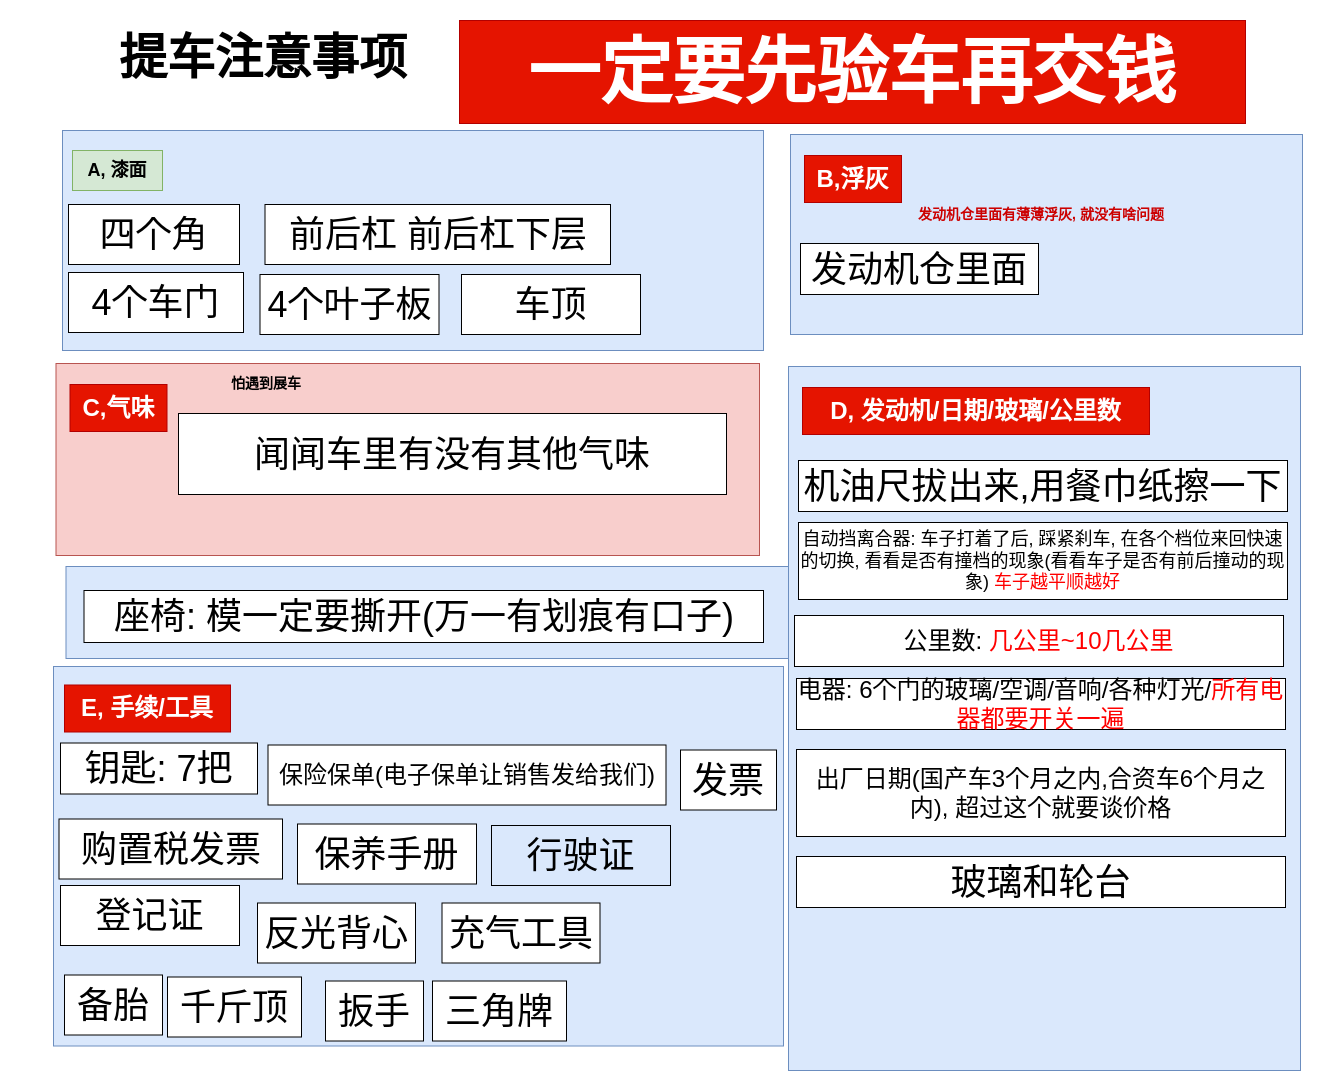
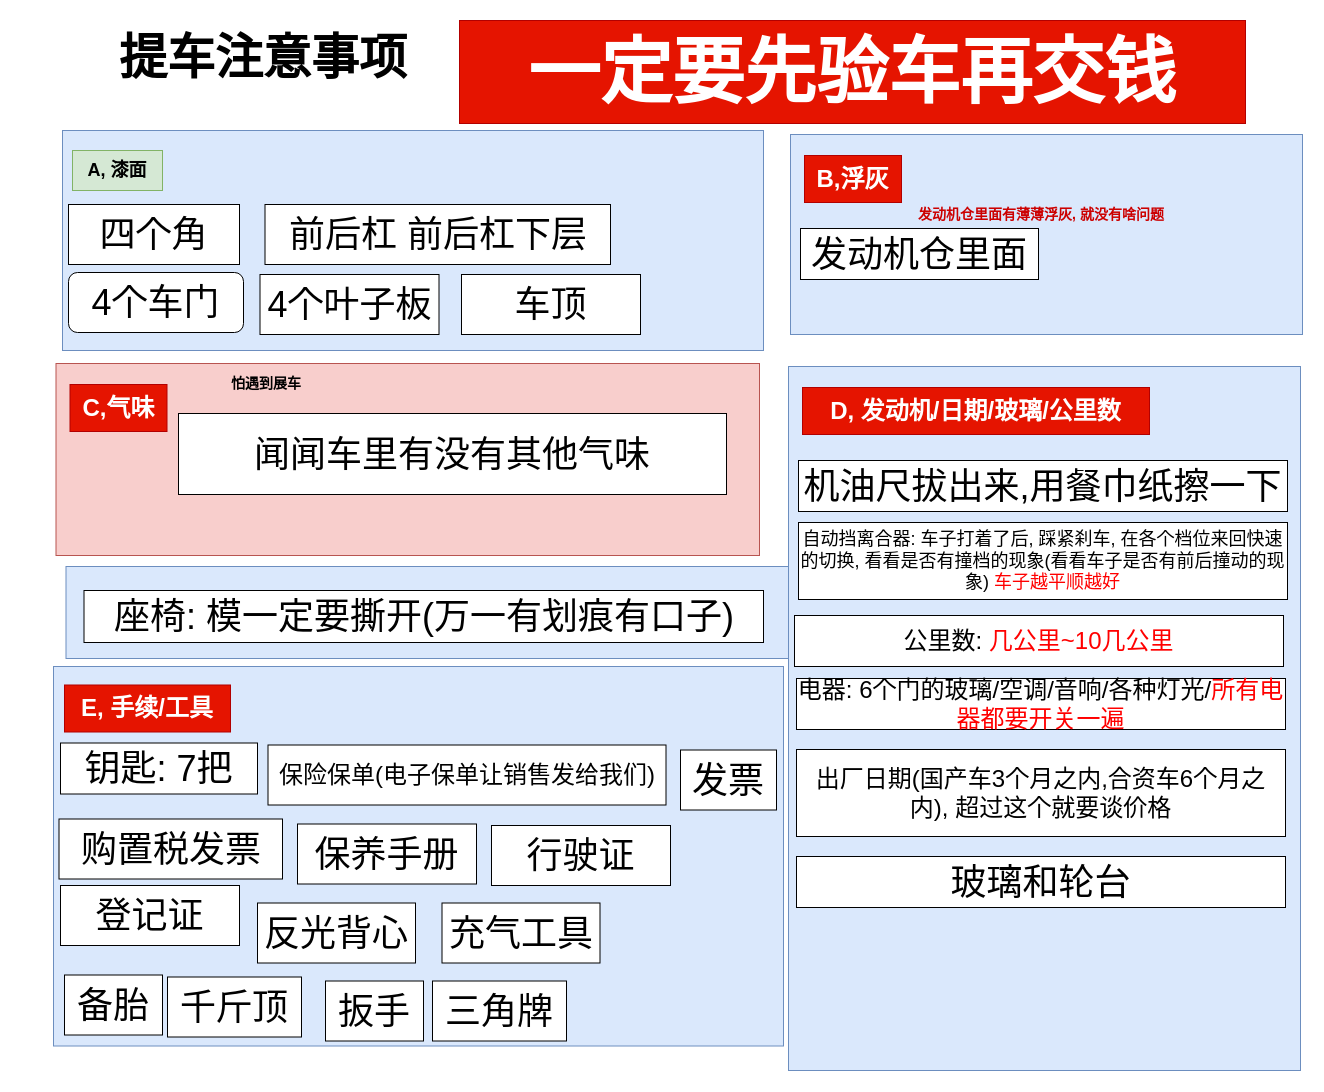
  <mxCell id="0" />
  <mxCell id="1" parent="0" />
  <mxCell id="2" value="" style="rounded=0;whiteSpace=wrap;html=1;fillColor=#dae8fc;strokeColor=#6c8ebf;" vertex="1" parent="1"><mxGeometry x="65.5" y="566" width="724.5" height="92" as="geometry" /></mxCell>
  <mxCell id="3" value="&lt;b&gt;&lt;font style=&quot;font-size: 48px&quot;&gt;提车注意事项&lt;/font&gt;&lt;/b&gt;" style="text;html=1;align=center;verticalAlign=middle;whiteSpace=wrap;rounded=0;" parent="1" vertex="1"><mxGeometry x="20" y="36" width="486" height="41" as="geometry" /></mxCell>
  <mxCell id="4" value="" style="rounded=0;whiteSpace=wrap;html=1;fillColor=#dae8fc;strokeColor=#6c8ebf;" parent="1" vertex="1"><mxGeometry x="790" y="134" width="512" height="200" as="geometry" /></mxCell>
  <mxCell id="5" value="&lt;span style=&quot;font-size: 24px&quot;&gt;&lt;b&gt;B,浮灰&lt;/b&gt;&lt;/span&gt;" style="text;html=1;strokeColor=#B20000;fillColor=#e51400;align=center;verticalAlign=middle;whiteSpace=wrap;rounded=0;fontColor=#ffffff;" parent="1" vertex="1"><mxGeometry x="804" y="155" width="97" height="47" as="geometry" /></mxCell>
  <mxCell id="6" value="" style="rounded=0;whiteSpace=wrap;html=1;fillColor=#dae8fc;strokeColor=#6c8ebf;" parent="1" vertex="1"><mxGeometry x="62" y="130" width="701" height="220" as="geometry" /></mxCell>
  <mxCell id="7" value="&lt;span style=&quot;font-size: 18px&quot;&gt;&lt;b&gt;A, 漆面&lt;/b&gt;&lt;/span&gt;" style="text;html=1;strokeColor=#82b366;fillColor=#d5e8d4;align=center;verticalAlign=middle;whiteSpace=wrap;rounded=0;" parent="1" vertex="1"><mxGeometry x="72" y="150" width="90" height="40" as="geometry" /></mxCell>
  <mxCell id="8" value="&lt;font style=&quot;font-size: 36px&quot;&gt;四个角&lt;/font&gt;" style="rounded=0;whiteSpace=wrap;html=1;" parent="1" vertex="1"><mxGeometry x="68" y="204" width="171" height="60" as="geometry" /></mxCell>
  <mxCell id="9" value="&lt;span style=&quot;font-size: 36px&quot;&gt;前后杠 前后杠下层&lt;/span&gt;" style="rounded=0;whiteSpace=wrap;html=1;" parent="1" vertex="1"><mxGeometry x="264.5" y="204" width="345.5" height="60" as="geometry" /></mxCell>
  <mxCell id="10" value="&lt;span style=&quot;font-size: 36px&quot;&gt;4个叶子板&lt;/span&gt;" style="rounded=0;whiteSpace=wrap;html=1;" parent="1" vertex="1"><mxGeometry x="259.5" y="274" width="179" height="60" as="geometry" /></mxCell>
  <mxCell id="11" value="&lt;span style=&quot;font-size: 36px&quot;&gt;车顶&lt;/span&gt;" style="rounded=0;whiteSpace=wrap;html=1;" parent="1" vertex="1"><mxGeometry x="461" y="274" width="179" height="60" as="geometry" /></mxCell>
- <mxCell id="12" value="&lt;span style=&quot;font-size: 36px&quot;&gt;4个车门&lt;/span&gt;" style="rounded=0;whiteSpace=wrap;html=1;" parent="1" vertex="1"><mxGeometry x="68" y="272" width="175" height="60" as="geometry" /></mxCell>
+ <mxCell id="12" value="&lt;span style=&quot;font-size: 36px&quot;&gt;4个车门&lt;/span&gt;" style="whiteSpace=wrap;html=1;rounded=1;" parent="1" vertex="1"><mxGeometry x="68" y="272" width="175" height="60" as="geometry" /></mxCell>
  <mxCell id="13" value="" style="rounded=0;whiteSpace=wrap;html=1;fillColor=#f8cecc;strokeColor=#b85450;" parent="1" vertex="1"><mxGeometry x="55.5" y="363" width="703.5" height="192" as="geometry" /></mxCell>
  <mxCell id="14" value="&lt;b&gt;&lt;font style=&quot;font-size: 24px&quot;&gt;C,气味&lt;/font&gt;&lt;/b&gt;" style="text;html=1;strokeColor=#B20000;fillColor=#e51400;align=center;verticalAlign=middle;whiteSpace=wrap;rounded=0;fontColor=#ffffff;" parent="1" vertex="1"><mxGeometry x="69.5" y="384" width="97" height="47" as="geometry" /></mxCell>
  <mxCell id="15" value="&lt;span style=&quot;font-size: 36px&quot;&gt;闻闻车里有没有其他气味&lt;/span&gt;" style="rounded=0;whiteSpace=wrap;html=1;" parent="1" vertex="1"><mxGeometry x="178" y="413" width="548" height="81" as="geometry" /></mxCell>
- <mxCell id="16" value="&lt;span style=&quot;font-size: 36px&quot;&gt;发动机仓里面&lt;/span&gt;" style="rounded=0;whiteSpace=wrap;html=1;" vertex="1" parent="1"><mxGeometry x="800" y="243" width="238" height="51" as="geometry" /></mxCell>
+ <mxCell id="16" value="&lt;span style=&quot;font-size: 36px&quot;&gt;发动机仓里面&lt;/span&gt;" style="rounded=0;whiteSpace=wrap;html=1;" vertex="1" parent="1"><mxGeometry x="800" y="228" width="238" height="51" as="geometry" /></mxCell>
  <mxCell id="17" value="&lt;b&gt;&lt;font style=&quot;font-size: 14px&quot;&gt;怕遇到展车&lt;/font&gt;&lt;/b&gt;" style="text;html=1;strokeColor=none;fillColor=none;align=center;verticalAlign=middle;whiteSpace=wrap;rounded=0;" vertex="1" parent="1"><mxGeometry x="184" y="373" width="163.5" height="20" as="geometry" /></mxCell>
  <mxCell id="18" value="&lt;span style=&quot;font-size: 14px&quot;&gt;&lt;b&gt;&lt;font color=&quot;#cc0000&quot;&gt;发动机仓里面有薄薄浮灰, 就没有啥问题&lt;/font&gt;&lt;/b&gt;&lt;/span&gt;" style="text;html=1;strokeColor=none;fillColor=none;align=center;verticalAlign=middle;whiteSpace=wrap;rounded=0;" vertex="1" parent="1"><mxGeometry x="902.5" y="204" width="276" height="20" as="geometry" /></mxCell>
  <mxCell id="19" value="" style="rounded=0;whiteSpace=wrap;html=1;fillColor=#dae8fc;strokeColor=#6c8ebf;" vertex="1" parent="1"><mxGeometry x="788" y="366" width="512" height="704" as="geometry" /></mxCell>
  <mxCell id="20" value="&lt;span style=&quot;font-size: 24px&quot;&gt;&lt;b&gt;D, 发动机/日期/玻璃/公里数&lt;/b&gt;&lt;/span&gt;" style="text;html=1;strokeColor=#B20000;fillColor=#e51400;align=center;verticalAlign=middle;whiteSpace=wrap;rounded=0;fontColor=#ffffff;" vertex="1" parent="1"><mxGeometry x="802" y="387" width="347" height="47" as="geometry" /></mxCell>
  <mxCell id="21" value="&lt;span style=&quot;font-size: 36px&quot;&gt;机油尺拔出来,用餐巾纸擦一下&lt;/span&gt;" style="rounded=0;whiteSpace=wrap;html=1;" vertex="1" parent="1"><mxGeometry x="798" y="460" width="489" height="51" as="geometry" /></mxCell>
  <mxCell id="22" value="&lt;font style=&quot;font-size: 18px&quot;&gt;自动挡离合器: 车子打着了后, 踩紧刹车, 在各个档位来回快速的切换, 看看是否有撞档的现象(看看车子是否有前后撞动的现象) &lt;font color=&quot;#ff0000&quot;&gt;车子越平顺越好&lt;/font&gt;&lt;/font&gt;" style="rounded=0;whiteSpace=wrap;html=1;" vertex="1" parent="1"><mxGeometry x="798" y="522" width="489" height="77" as="geometry" /></mxCell>
  <mxCell id="23" value="&lt;font style=&quot;font-size: 24px&quot;&gt;公里数: &lt;font color=&quot;#ff0000&quot;&gt;几公里~10几公里&lt;/font&gt;&lt;/font&gt;" style="rounded=0;whiteSpace=wrap;html=1;" vertex="1" parent="1"><mxGeometry x="794" y="615" width="489" height="51" as="geometry" /></mxCell>
  <mxCell id="24" value="&lt;font style=&quot;font-size: 24px&quot;&gt;电器: 6个门的玻璃/空调/音响/各种灯光/&lt;font color=&quot;#ff0000&quot;&gt;所有电器都要开关一遍&lt;/font&gt;&lt;/font&gt;" style="rounded=0;whiteSpace=wrap;html=1;" vertex="1" parent="1"><mxGeometry x="796" y="678" width="489" height="51" as="geometry" /></mxCell>
  <mxCell id="25" value="&lt;font style=&quot;font-size: 24px&quot;&gt;出厂日期(国产车3个月之内,合资车6个月之内), 超过这个就要谈价格&lt;/font&gt;" style="rounded=0;whiteSpace=wrap;html=1;" vertex="1" parent="1"><mxGeometry x="796" y="749" width="489" height="87" as="geometry" /></mxCell>
  <mxCell id="26" value="&lt;span style=&quot;font-size: 36px&quot;&gt;玻璃和轮台&lt;/span&gt;" style="rounded=0;whiteSpace=wrap;html=1;" vertex="1" parent="1"><mxGeometry x="796" y="856" width="489" height="51" as="geometry" /></mxCell>
  <mxCell id="27" style="edgeStyle=orthogonalEdgeStyle;rounded=0;orthogonalLoop=1;jettySize=auto;html=1;exitX=0.5;exitY=1;exitDx=0;exitDy=0;" edge="1" parent="1" source="19" target="19"><mxGeometry relative="1" as="geometry" /></mxCell>
  <mxCell id="28" value="&lt;span style=&quot;font-size: 36px&quot;&gt;座椅: 模一定要撕开(万一有划痕有口子)&lt;/span&gt;" style="rounded=0;whiteSpace=wrap;html=1;" vertex="1" parent="1"><mxGeometry x="83.5" y="590" width="679.5" height="52" as="geometry" /></mxCell>
  <mxCell id="29" value="&lt;b&gt;&lt;font style=&quot;font-size: 72px&quot;&gt;一定要先验车再交钱&lt;/font&gt;&lt;/b&gt;" style="text;html=1;strokeColor=#B20000;fillColor=#e51400;align=center;verticalAlign=middle;whiteSpace=wrap;rounded=0;fontColor=#ffffff;" vertex="1" parent="1"><mxGeometry x="459" y="20" width="786" height="103" as="geometry" /></mxCell>
  <mxCell id="30" value="" style="rounded=0;whiteSpace=wrap;html=1;fillColor=#dae8fc;strokeColor=#6c8ebf;" vertex="1" parent="1"><mxGeometry x="53" y="666" width="730" height="379.5" as="geometry" /></mxCell>
  <mxCell id="31" value="&lt;span style=&quot;font-size: 24px&quot;&gt;&lt;b&gt;E, 手续/工具&lt;/b&gt;&lt;/span&gt;" style="text;html=1;strokeColor=#B20000;fillColor=#e51400;align=center;verticalAlign=middle;whiteSpace=wrap;rounded=0;fontColor=#ffffff;" vertex="1" parent="1"><mxGeometry x="64" y="684.5" width="166" height="47" as="geometry" /></mxCell>
  <mxCell id="32" value="&lt;span style=&quot;font-size: 36px&quot;&gt;钥匙: 7把&lt;/span&gt;" style="rounded=0;whiteSpace=wrap;html=1;" vertex="1" parent="1"><mxGeometry x="60" y="742.5" width="197" height="51" as="geometry" /></mxCell>
  <mxCell id="33" value="&lt;span style=&quot;font-size: 36px&quot;&gt;发票&lt;/span&gt;" style="rounded=0;whiteSpace=wrap;html=1;" vertex="1" parent="1"><mxGeometry x="680" y="749.5" width="96" height="60" as="geometry" /></mxCell>
  <mxCell id="34" value="&lt;span style=&quot;font-size: 36px&quot;&gt;购置税发票&lt;/span&gt;" style="rounded=0;whiteSpace=wrap;html=1;" vertex="1" parent="1"><mxGeometry x="58.5" y="818.5" width="223.5" height="60" as="geometry" /></mxCell>
  <mxCell id="35" value="&lt;span style=&quot;font-size: 36px&quot;&gt;保养手册&lt;/span&gt;" style="rounded=0;whiteSpace=wrap;html=1;" vertex="1" parent="1"><mxGeometry x="297" y="823.5" width="179" height="60" as="geometry" /></mxCell>
  <mxCell id="36" value="&lt;font style=&quot;font-size: 24px&quot;&gt;保险保单(电子保单让销售发给我们)&lt;/font&gt;" style="rounded=0;whiteSpace=wrap;html=1;" vertex="1" parent="1"><mxGeometry x="267.5" y="744.5" width="398" height="60" as="geometry" /></mxCell>
  <mxCell id="37" value="&lt;span style=&quot;font-size: 36px&quot;&gt;登记证&lt;/span&gt;" style="rounded=0;whiteSpace=wrap;html=1;" vertex="1" parent="1"><mxGeometry x="60" y="885" width="179" height="60" as="geometry" /></mxCell>
- <mxCell id="38" value="&lt;span style=&quot;font-size: 36px&quot;&gt;行驶证&lt;/span&gt;" style="rounded=0;whiteSpace=wrap;html=1;fillColor=#dae8fc;" vertex="1" parent="1"><mxGeometry x="491" y="825" width="179" height="60" as="geometry" /></mxCell>
+ <mxCell id="38" value="&lt;span style=&quot;font-size: 36px&quot;&gt;行驶证&lt;/span&gt;" style="rounded=0;whiteSpace=wrap;html=1;" vertex="1" parent="1"><mxGeometry x="491" y="825" width="179" height="60" as="geometry" /></mxCell>
  <mxCell id="39" value="&lt;span style=&quot;font-size: 36px&quot;&gt;备胎&lt;/span&gt;" style="rounded=0;whiteSpace=wrap;html=1;" vertex="1" parent="1"><mxGeometry x="64" y="974.5" width="98" height="60" as="geometry" /></mxCell>
  <mxCell id="40" value="&lt;span style=&quot;font-size: 36px&quot;&gt;千斤顶&lt;/span&gt;" style="rounded=0;whiteSpace=wrap;html=1;" vertex="1" parent="1"><mxGeometry x="167" y="976.5" width="134" height="60" as="geometry" /></mxCell>
  <mxCell id="41" value="&lt;span style=&quot;font-size: 36px&quot;&gt;扳手&lt;/span&gt;" style="rounded=0;whiteSpace=wrap;html=1;" vertex="1" parent="1"><mxGeometry x="325" y="980.5" width="98" height="60" as="geometry" /></mxCell>
  <mxCell id="42" value="&lt;span style=&quot;font-size: 36px&quot;&gt;反光背心&lt;/span&gt;" style="rounded=0;whiteSpace=wrap;html=1;" vertex="1" parent="1"><mxGeometry x="257" y="902.5" width="158" height="60" as="geometry" /></mxCell>
  <mxCell id="43" value="&lt;span style=&quot;font-size: 36px&quot;&gt;三角牌&lt;/span&gt;" style="rounded=0;whiteSpace=wrap;html=1;" vertex="1" parent="1"><mxGeometry x="432" y="980.5" width="134" height="60" as="geometry" /></mxCell>
  <mxCell id="44" value="&lt;span style=&quot;font-size: 36px&quot;&gt;充气工具&lt;/span&gt;" style="rounded=0;whiteSpace=wrap;html=1;" vertex="1" parent="1"><mxGeometry x="441.5" y="902.5" width="158" height="60" as="geometry" /></mxCell>
